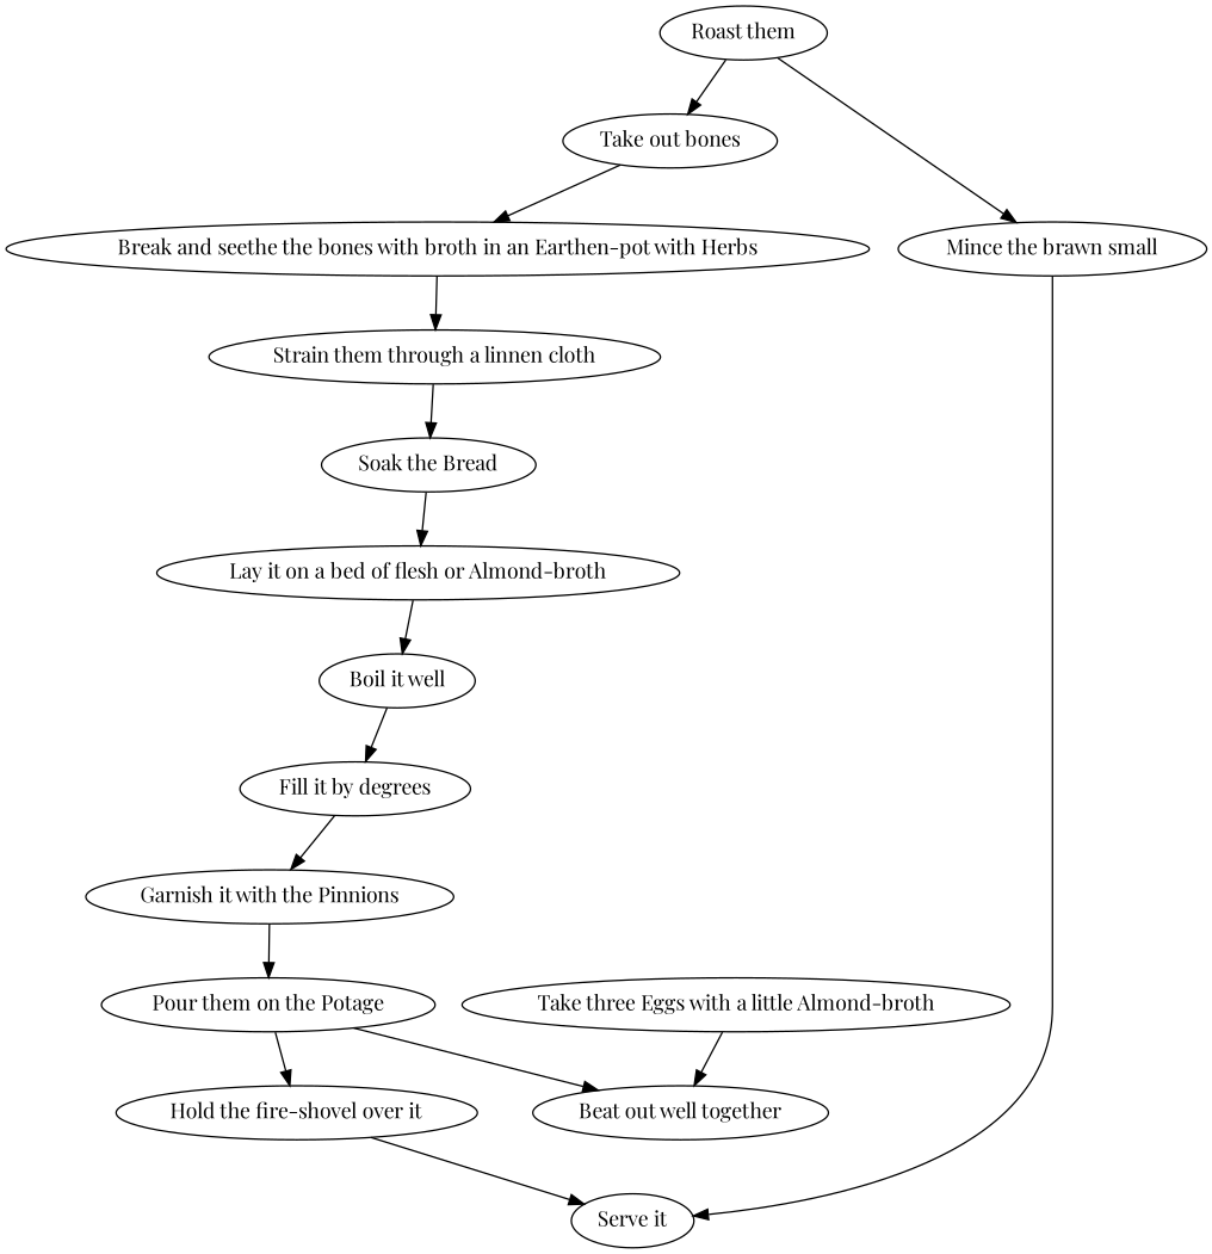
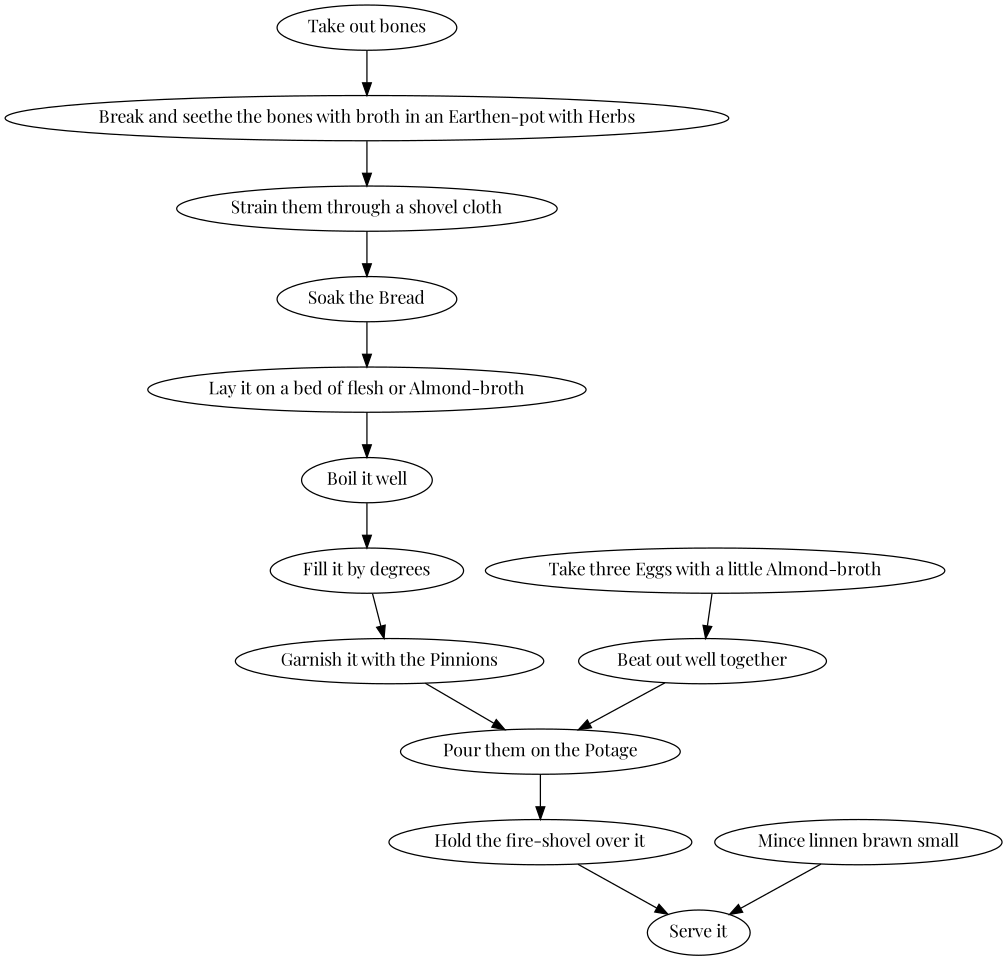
  digraph {
    fontname="Playfair Display"
    node [fontname="Playfair Display"]
    edge [fontname="Playfair Display"]
-   n1 [label="Roast them"]
    n2 [label="Take out bones"]
-   n3 [label="Mince the brawn small"]
+   n3 [label="Mince linnen brawn small"]
    n4 [label="Break and seethe the bones with broth in an Earthen-pot with Herbs"]
    n5 [label="Serve it"]
-   n6 [label="Strain them through a linnen cloth"]
+   n6 [label="Strain them through a shovel cloth"]
    n7 [label="Soak the Bread"]
    n8 [label="Lay it on a bed of flesh or Almond-broth"]
    n9 [label="Boil it well"]
    n10 [label="Fill it by degrees"]
    n11 [label="Garnish it with the Pinnions"]
    n12 [label="Pour them on the Potage"]
    n13 [label="Hold the fire-shovel over it"]
    n14 [label="Take three Eggs with a little Almond-broth"]
    n15 [label="Beat out well together"]
-   n1 -> n2
-   n1 -> n3
    n2 -> n4
    n3 -> n5
    n4 -> n6
    n6 -> n7
    n7 -> n8
    n8 -> n9
    n9 -> n10
    n10 -> n11
    n11 -> n12
    n12 -> n13
    n13 -> n5
    n14 -> n15
-   n12 -> n15
+   n15 -> n12
  }
